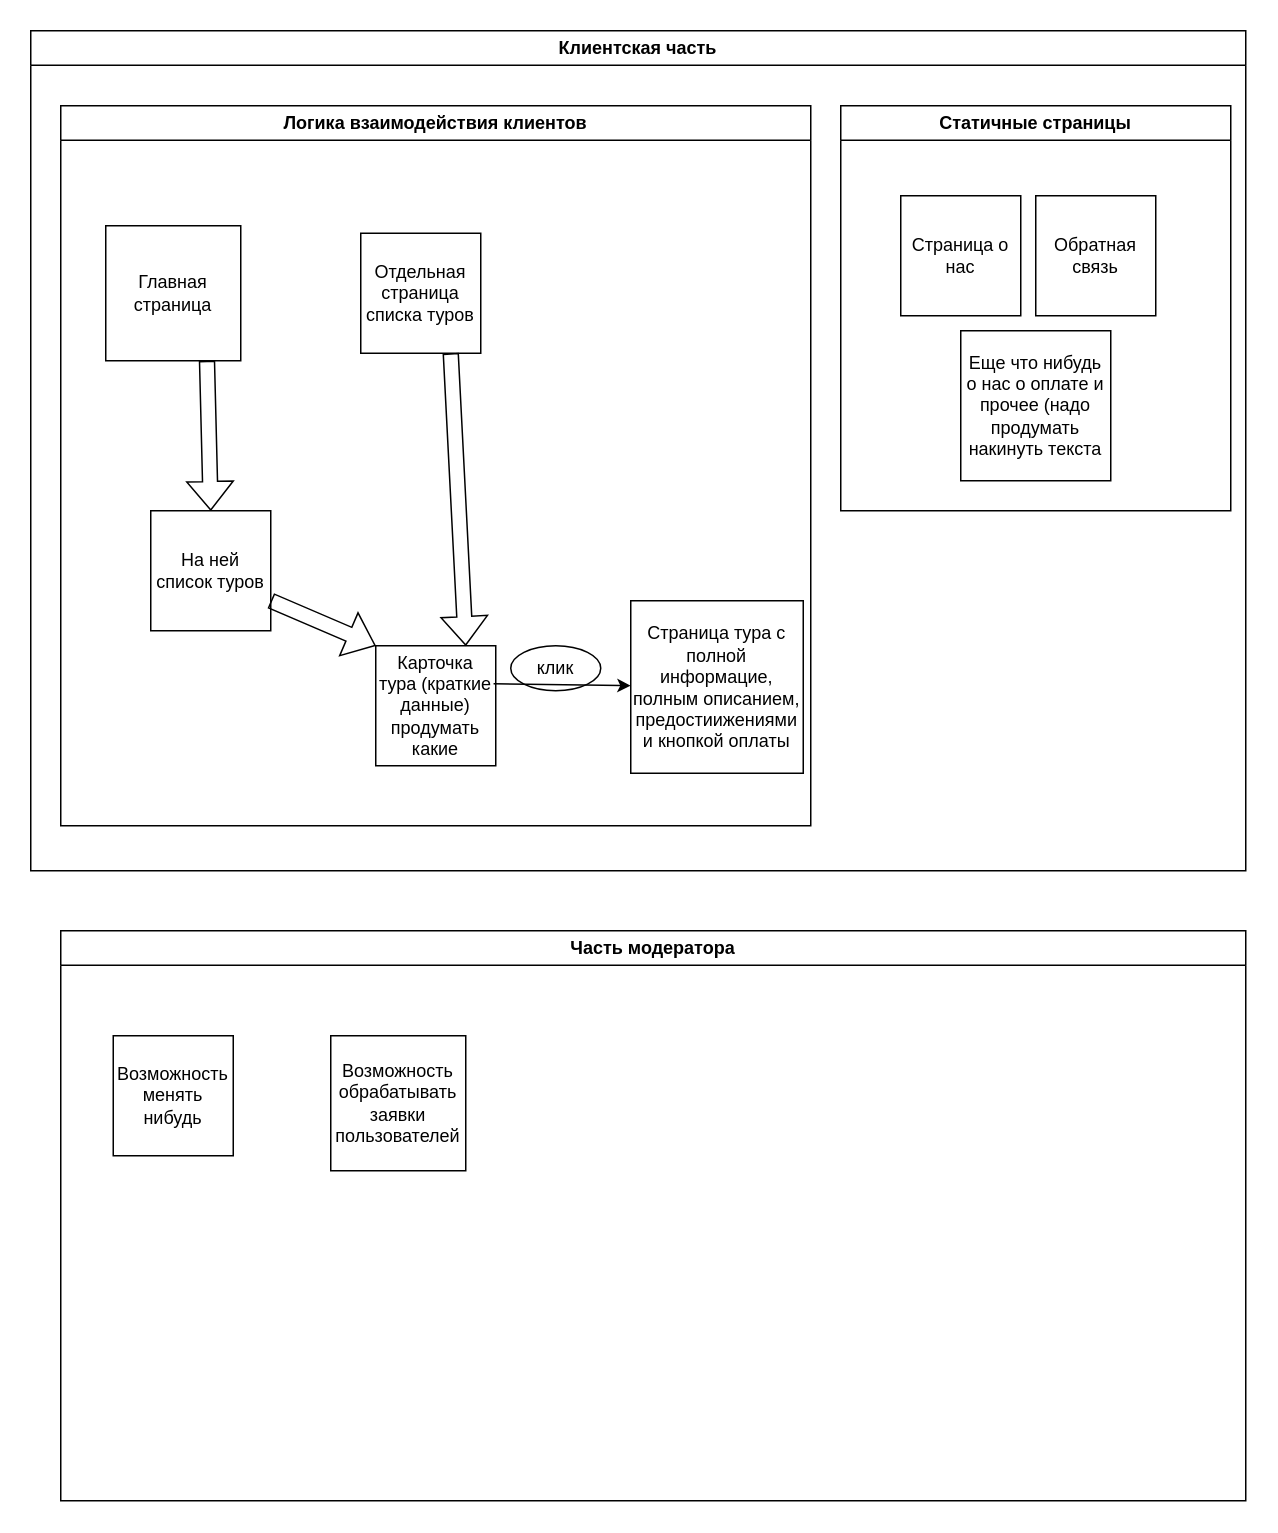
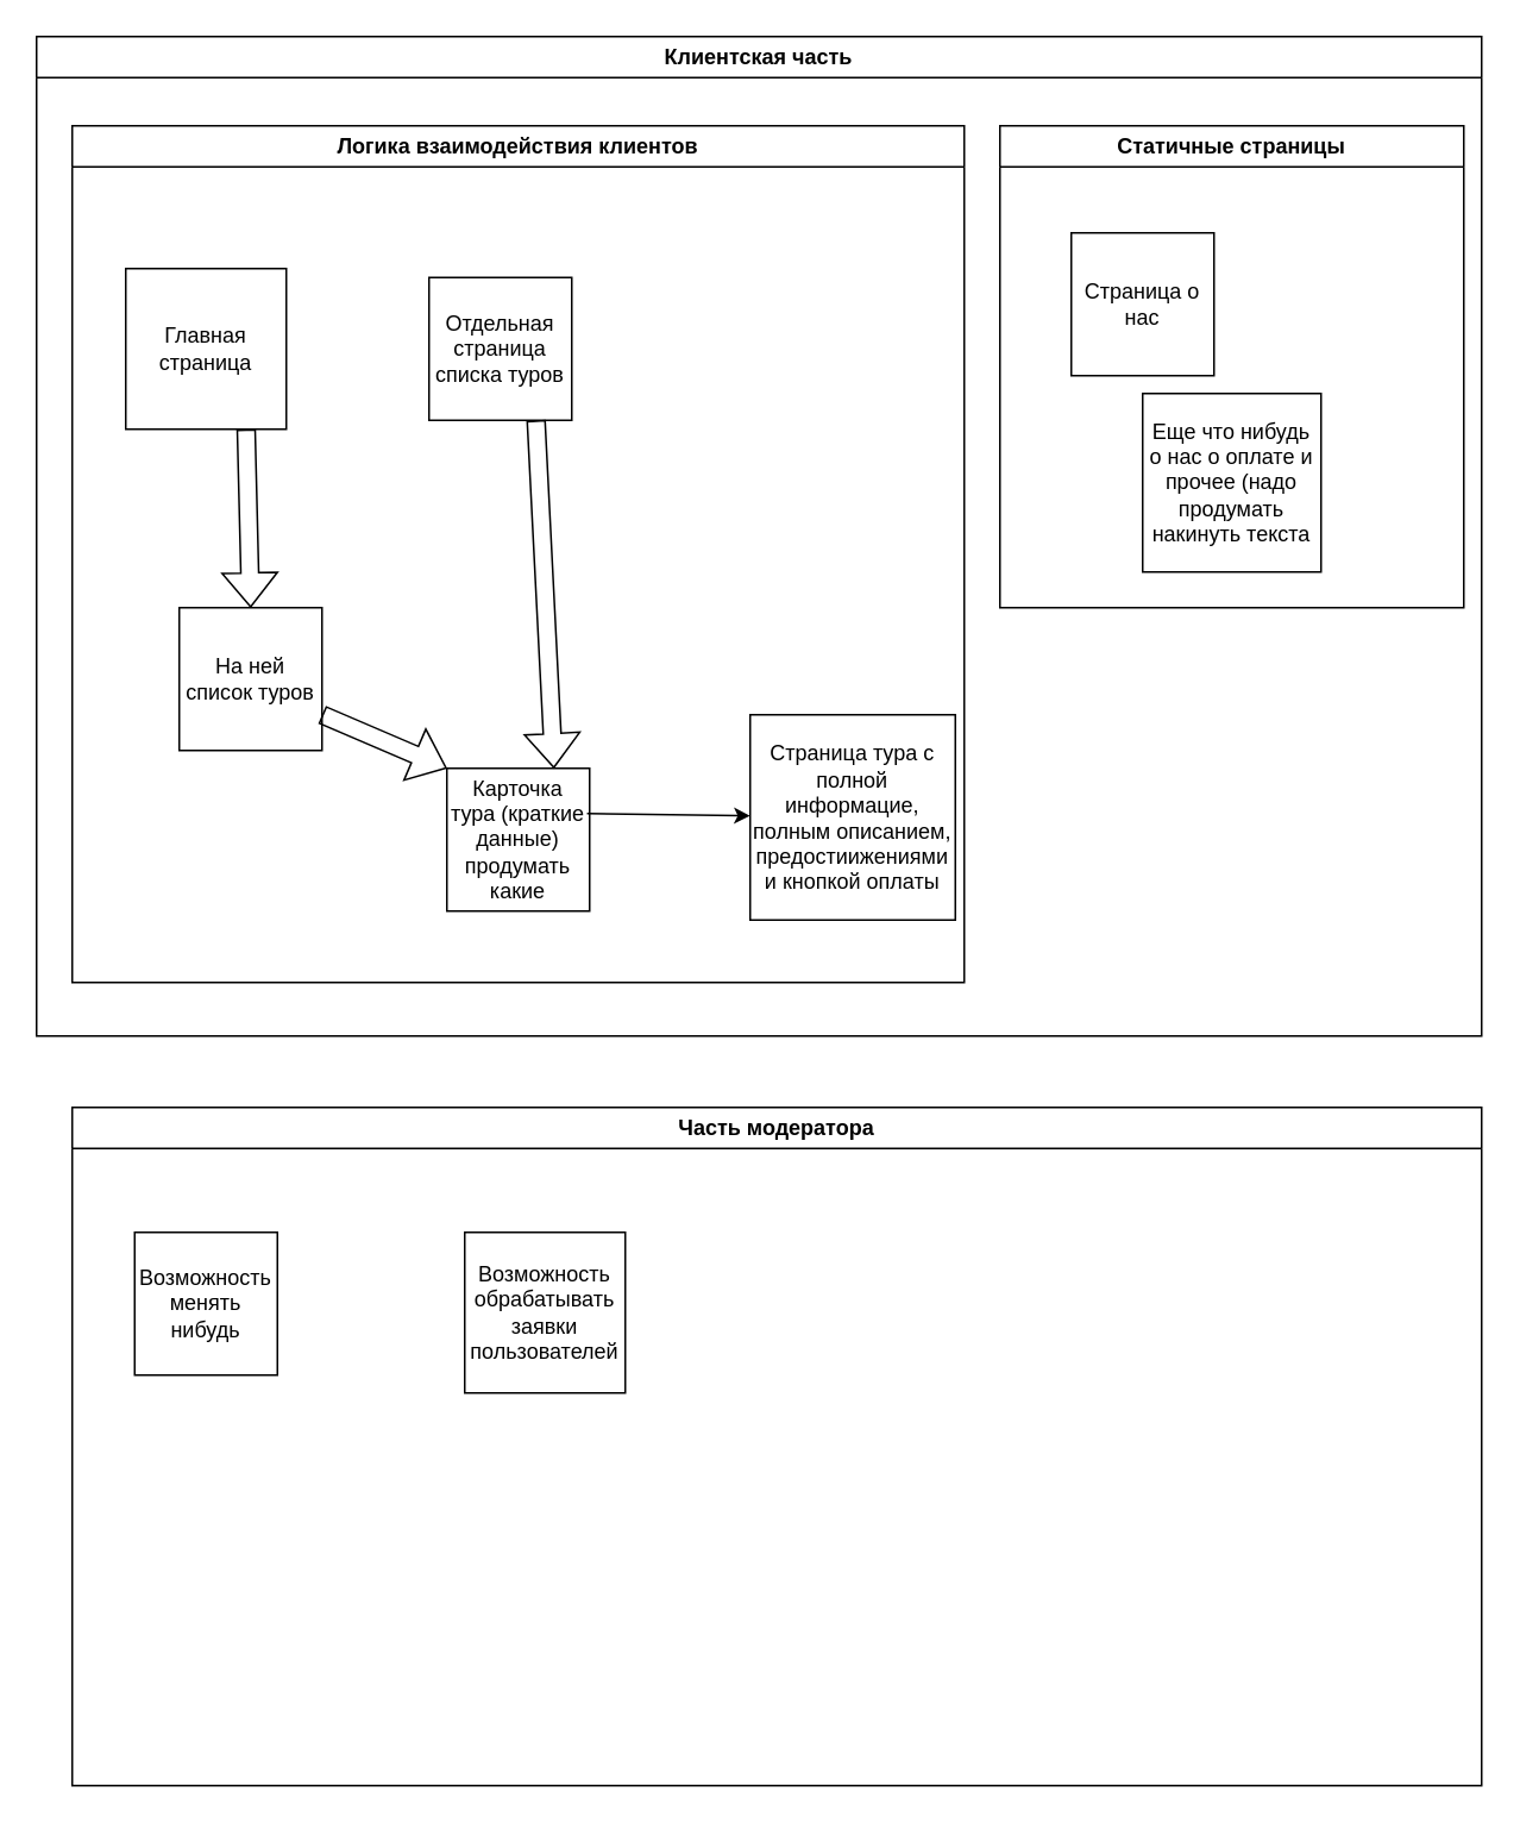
  <mxCell id="0" />
  <mxCell id="1" parent="0" />
  <mxCell id="2" value="Главная страница" style="whiteSpace=wrap;html=1;aspect=fixed;" vertex="1" parent="1"><mxGeometry x="70" y="150" width="90" height="90" as="geometry" /></mxCell>
  <mxCell id="3" value="" style="shape=flexArrow;endArrow=classic;html=1;rounded=0;exitX=0.75;exitY=1;exitDx=0;exitDy=0;" edge="1" parent="1" source="2"><mxGeometry width="50" height="50" relative="1" as="geometry"><mxPoint x="150" y="290" as="sourcePoint" /><mxPoint x="140" y="340" as="targetPoint" /></mxGeometry></mxCell>
  <mxCell id="4" value="На ней список туров" style="whiteSpace=wrap;html=1;aspect=fixed;" vertex="1" parent="1"><mxGeometry x="100" y="340" width="80" height="80" as="geometry" /></mxCell>
  <mxCell id="5" value="Отдельная страница списка туров" style="whiteSpace=wrap;html=1;aspect=fixed;" vertex="1" parent="1"><mxGeometry x="240" y="155" width="80" height="80" as="geometry" /></mxCell>
  <mxCell id="6" value="&lt;div&gt;Карточка тура (краткие данные) продумать какие&lt;/div&gt;" style="whiteSpace=wrap;html=1;aspect=fixed;" vertex="1" parent="1"><mxGeometry x="250" y="430" width="80" height="80" as="geometry" /></mxCell>
  <mxCell id="7" value="" style="shape=flexArrow;endArrow=classic;html=1;rounded=0;exitX=1;exitY=0.75;exitDx=0;exitDy=0;entryX=0;entryY=0;entryDx=0;entryDy=0;" edge="1" parent="1" source="4" target="6"><mxGeometry width="50" height="50" relative="1" as="geometry"><mxPoint x="310" y="390" as="sourcePoint" /><mxPoint x="360" y="340" as="targetPoint" /></mxGeometry></mxCell>
  <mxCell id="8" value="" style="shape=flexArrow;endArrow=classic;html=1;rounded=0;exitX=0.75;exitY=1;exitDx=0;exitDy=0;entryX=0.75;entryY=0;entryDx=0;entryDy=0;" edge="1" parent="1" source="5" target="6"><mxGeometry width="50" height="50" relative="1" as="geometry"><mxPoint x="310" y="390" as="sourcePoint" /><mxPoint x="360" y="340" as="targetPoint" /></mxGeometry></mxCell>
  <mxCell id="9" value="Логика взаимодействия клиентов" style="swimlane;whiteSpace=wrap;html=1;" vertex="1" parent="1"><mxGeometry x="40" y="70" width="500" height="480" as="geometry" /></mxCell>
  <mxCell id="10" value="Статичные страницы" style="swimlane;whiteSpace=wrap;html=1;" vertex="1" parent="1"><mxGeometry x="560" y="70" width="260" height="270" as="geometry" /></mxCell>
  <mxCell id="11" value="Клиентская часть" style="swimlane;whiteSpace=wrap;html=1;" vertex="1" parent="1"><mxGeometry x="20" y="20" width="810" height="560" as="geometry" /></mxCell>
- <mxCell id="12" value="&lt;div&gt;Обратная связь&lt;/div&gt;" style="whiteSpace=wrap;html=1;aspect=fixed;" vertex="1" parent="11"><mxGeometry x="670" y="110" width="80" height="80" as="geometry" /></mxCell>
  <mxCell id="13" value="Еще что нибудь о нас о оплате и прочее (надо продумать накинуть текста" style="whiteSpace=wrap;html=1;aspect=fixed;" vertex="1" parent="11"><mxGeometry x="620" y="200" width="100" height="100" as="geometry" /></mxCell>
  <mxCell id="14" value="Страница о нас" style="whiteSpace=wrap;html=1;aspect=fixed;" vertex="1" parent="11"><mxGeometry x="580" y="110" width="80" height="80" as="geometry" /></mxCell>
  <mxCell id="15" value="Страница тура с полной информацие, полным описанием, предостиижениями и кнопкой оплаты" style="whiteSpace=wrap;html=1;aspect=fixed;" vertex="1" parent="11"><mxGeometry x="400" y="380" width="115" height="115" as="geometry" /></mxCell>
- <mxCell id="16" value="клик" style="ellipse;whiteSpace=wrap;html=1;" vertex="1" parent="11"><mxGeometry x="320" y="410" width="60" height="30" as="geometry" /></mxCell>
  <mxCell id="17" value="Часть модератора" style="swimlane;whiteSpace=wrap;html=1;" vertex="1" parent="1"><mxGeometry x="40" y="620" width="790" height="380" as="geometry" /></mxCell>
  <mxCell id="18" value="Возможность менять нибудь" style="whiteSpace=wrap;html=1;aspect=fixed;" vertex="1" parent="17"><mxGeometry x="35" y="70" width="80" height="80" as="geometry" /></mxCell>
- <mxCell id="19" value="Возможность обрабатывать заявки пользователей" style="whiteSpace=wrap;html=1;aspect=fixed;" vertex="1" parent="17"><mxGeometry x="180" y="70" width="90" height="90" as="geometry" /></mxCell>
+ <mxCell id="19" value="Возможность обрабатывать заявки пользователей" style="whiteSpace=wrap;html=1;aspect=fixed;" vertex="1" parent="17"><mxGeometry x="220" y="70" width="90" height="90" as="geometry" /></mxCell>
  <mxCell id="20" value="" style="endArrow=classic;html=1;rounded=0;exitX=0.982;exitY=0.316;exitDx=0;exitDy=0;exitPerimeter=0;" edge="1" parent="1" source="6" target="15"><mxGeometry width="50" height="50" relative="1" as="geometry"><mxPoint x="380" y="450" as="sourcePoint" /><mxPoint x="380" y="380" as="targetPoint" /></mxGeometry></mxCell>
